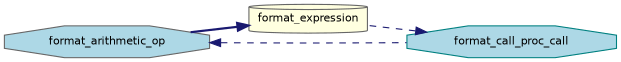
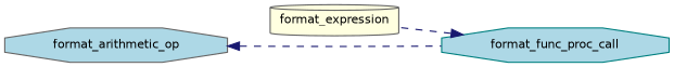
  digraph {
    rankdir=RL
    node [color=gray40 fillcolor=lightblue fontname=Helvetica fontsize=10 shape=octagon style=filled]
    edge [color=midnightblue dir=back fontname=Helvetica fontsize=10 labelfontname=Helvetica labelfontsize=10 style=dashed]
-   n1 [color=teal fontcolor=black height=0.2 label=format_call_proc_call width=0.4]
+   n1 [color=teal fontcolor=black height=0.2 label=format_func_proc_call width=0.4]
    n2 [fillcolor=lightyellow height=0.2 label=format_expression shape=cylinder width=0.4]
    n3 [height=0.2 label=format_arithmetic_op width=0.4]
    n1 -> n2
-   n2 -> n3 [style=bold]
    n3 -> n1
  }
